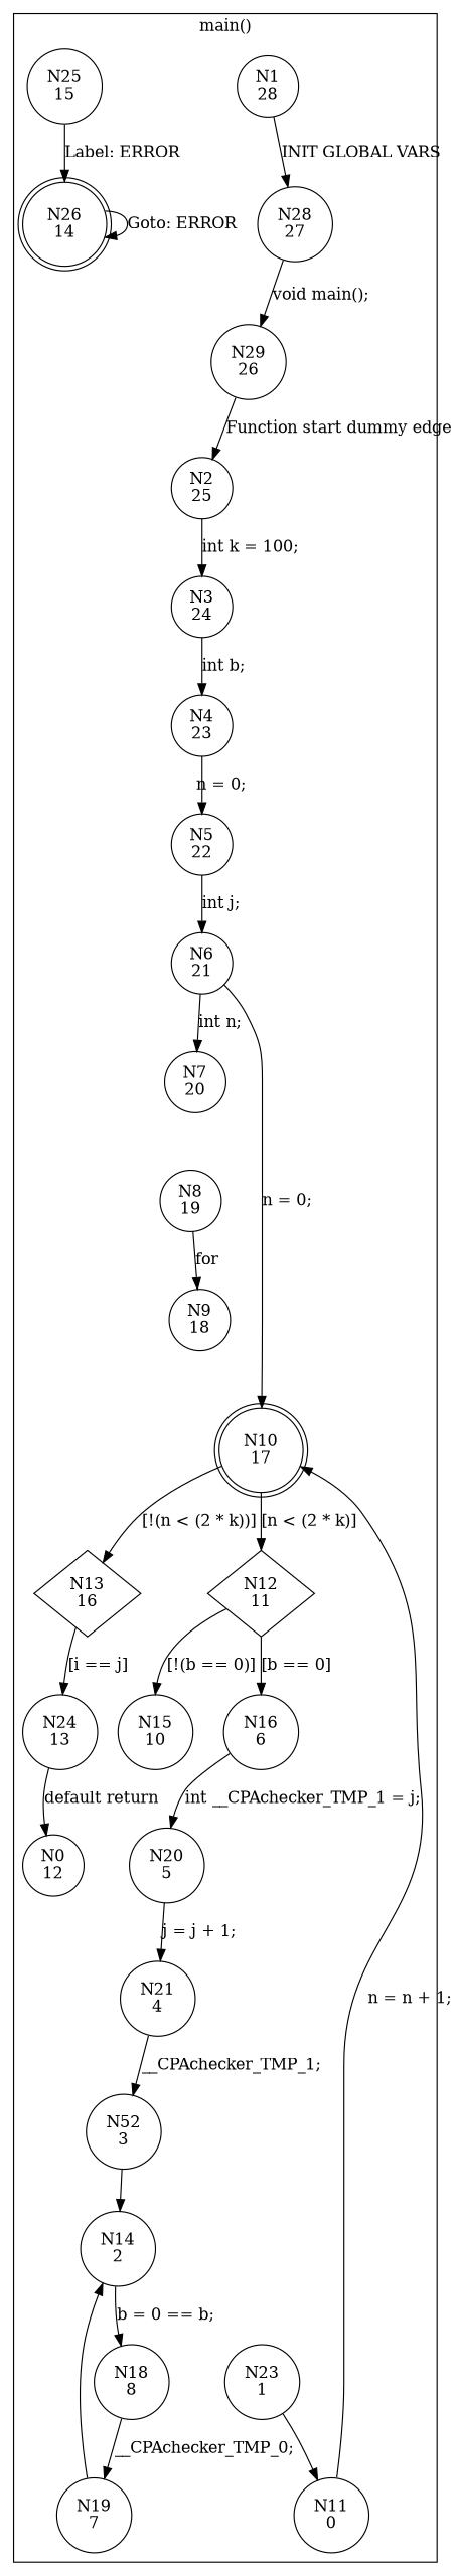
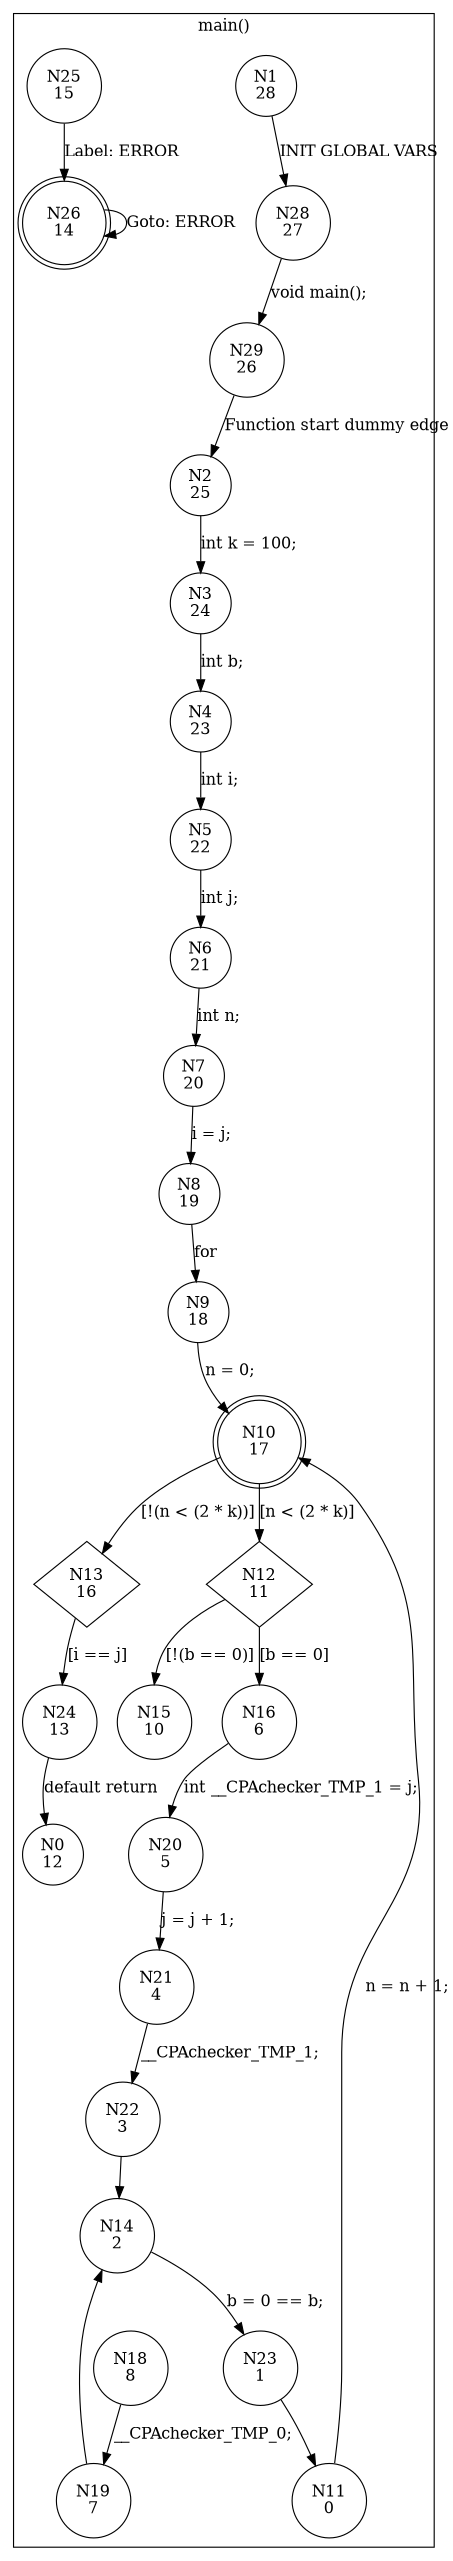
  digraph {
    node [shape=circle]
    n1 [label="N1\n28"]
    n2 [label="N28\n27"]
    n3 [label="N29\n26"]
    n4 [label="N2\n25"]
    n5 [label="N3\n24"]
    n6 [label="N4\n23"]
    n7 [label="N5\n22"]
    n8 [label="N6\n21"]
    n9 [label="N7\n20"]
    n10 [label="N8\n19"]
    n11 [label="N9\n18"]
    n12 [label="N10\n17" shape=doublecircle]
    n13 [label="N13\n16" shape=diamond]
    n14 [label="N12\n11" shape=diamond]
    n15 [label="N25\n15"]
    n16 [label="N24\n13"]
    n17 [label="N26\n14" shape=doublecircle]
    n18 [label="N0\n12"]
    n19 [label="N15\n10"]
    n20 [label="N16\n6"]
    n21 [label="N18\n8"]
    n22 [label="N19\n7"]
    n23 [label="N14\n2"]
    n24 [label="N23\n1"]
    n25 [label="N11\n0"]
    n26 [label="N20\n5"]
    n27 [label="N21\n4"]
-   n28 [label="N52\n3"]
+   n28 [label="N22\n3"]
    subgraph cluster_1 {
      label="main()"
      n1
      n2
      n3
      n4
      n5
      n6
      n7
      n8
      n9
      n10
      n11
      n12
      n13
      n14
      n15
      n16
      n17
      n18
      n19
      n20
      n21
      n22
      n23
      n24
      n25
      n26
      n27
      n28
    }
    n1 -> n2 [label="INIT GLOBAL VARS"]
    n2 -> n3 [label="void main();"]
    n3 -> n4 [label="Function start dummy edge"]
    n4 -> n5 [label="int k = 100;"]
    n5 -> n6 [label="int b;"]
-   n6 -> n7 [label="n = 0;"]
+   n6 -> n7 [label="int i;"]
    n7 -> n8 [label="int j;"]
    n8 -> n9 [label="int n;"]
+   n9 -> n10 [label="i = j;"]
    n10 -> n11 [label=for]
-   n8 -> n12 [label="n = 0;"]
+   n11 -> n12 [label="n = 0;"]
    n12 -> n13 [label="[!(n < (2 * k))]"]
    n12 -> n14 [label="[n < (2 * k)]"]
    n13 -> n16 [label="[i == j]"]
    n14 -> n19 [label="[!(b == 0)]"]
    n14 -> n20 [label="[b == 0]"]
    n15 -> n17 [label="Label: ERROR"]
    n16 -> n18 [label="default return"]
    n17 -> n17 [label="Goto: ERROR"]
    n20 -> n26 [label="int __CPAchecker_TMP_1 = j;"]
    n21 -> n22 [label="__CPAchecker_TMP_0;"]
    n22 -> n23
-   n23 -> n21 [label="b = 0 == b;"]
+   n23 -> n24 [label="b = 0 == b;"]
    n24 -> n25
    n25 -> n12 [label="n = n + 1;"]
    n26 -> n27 [label="j = j + 1;"]
    n27 -> n28 [label="__CPAchecker_TMP_1;"]
    n28 -> n23
  }
